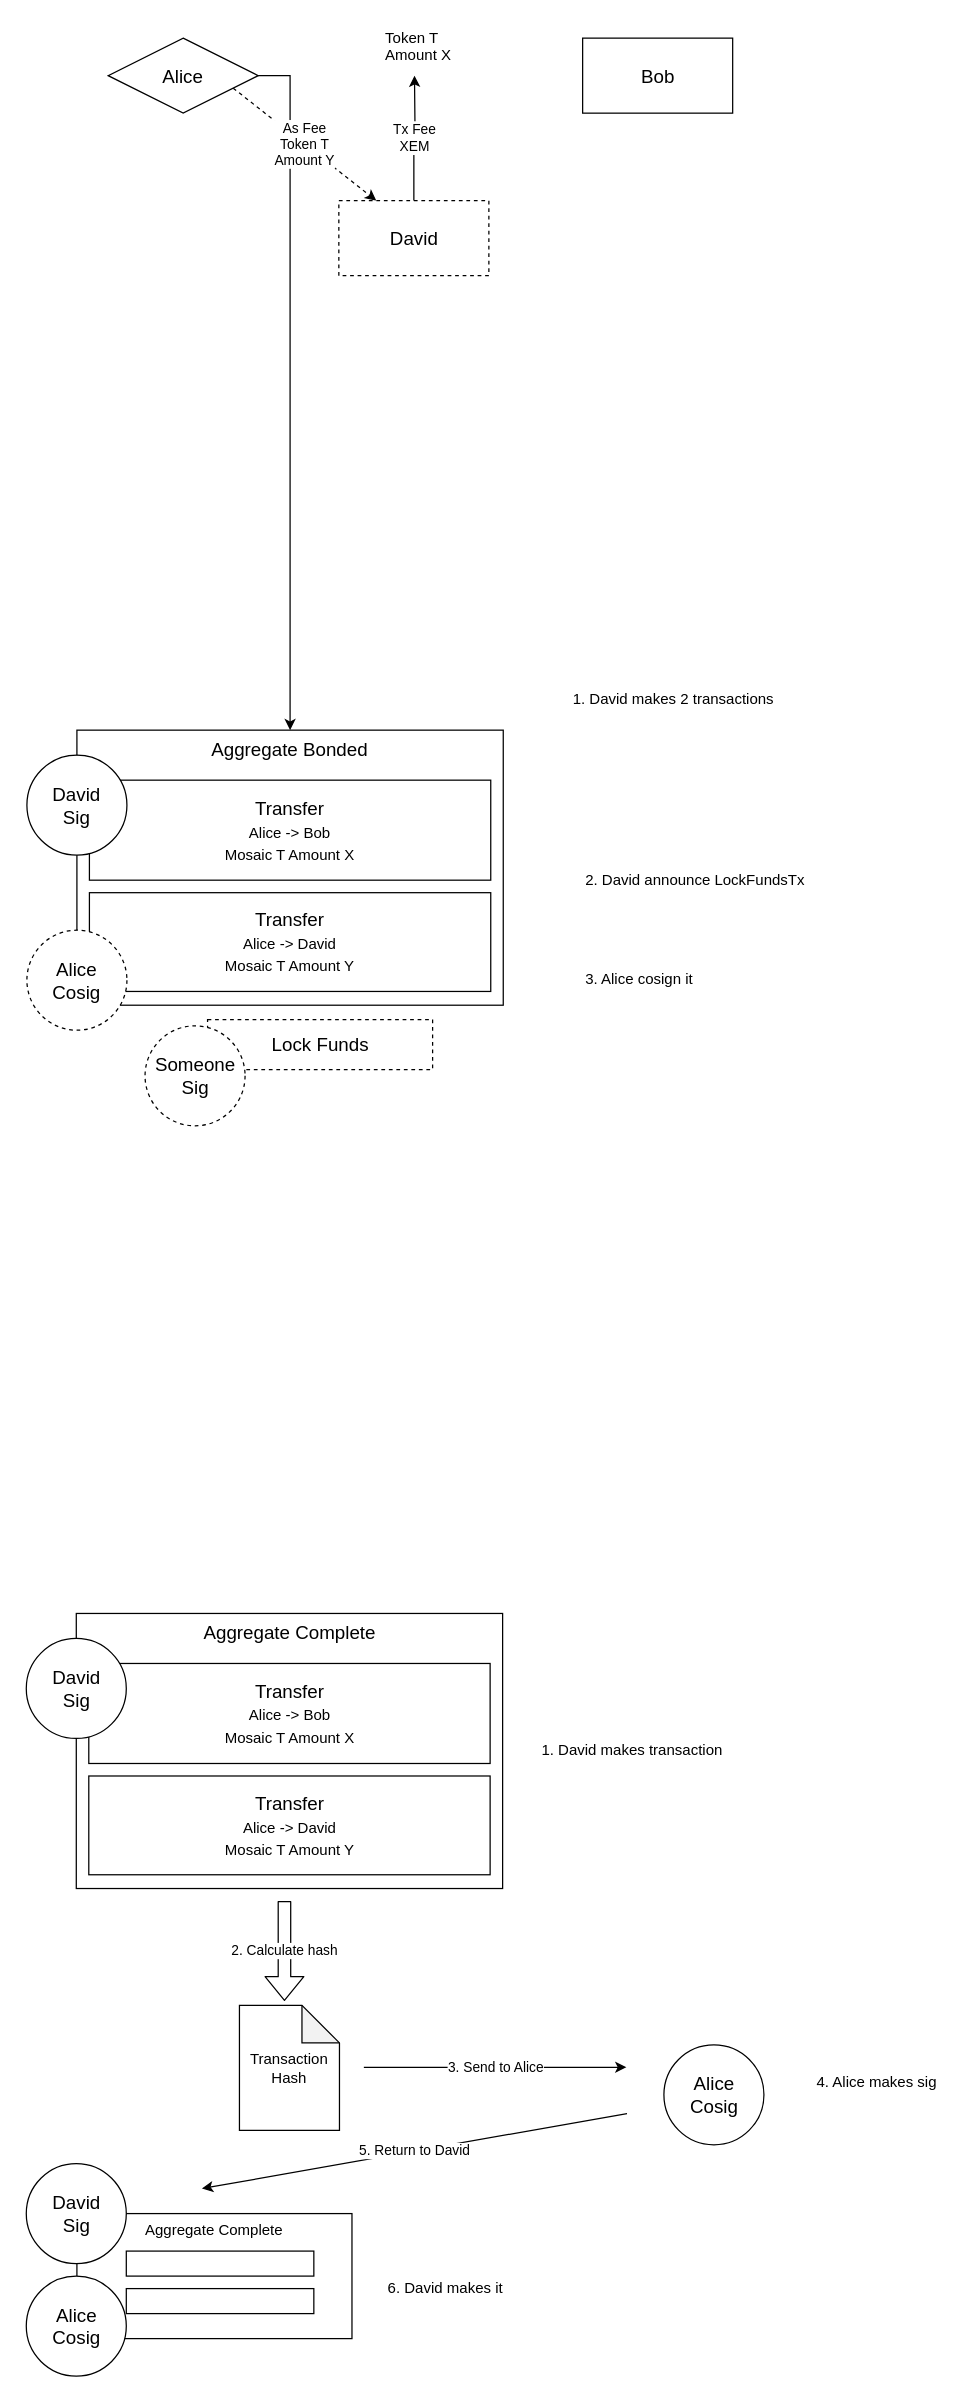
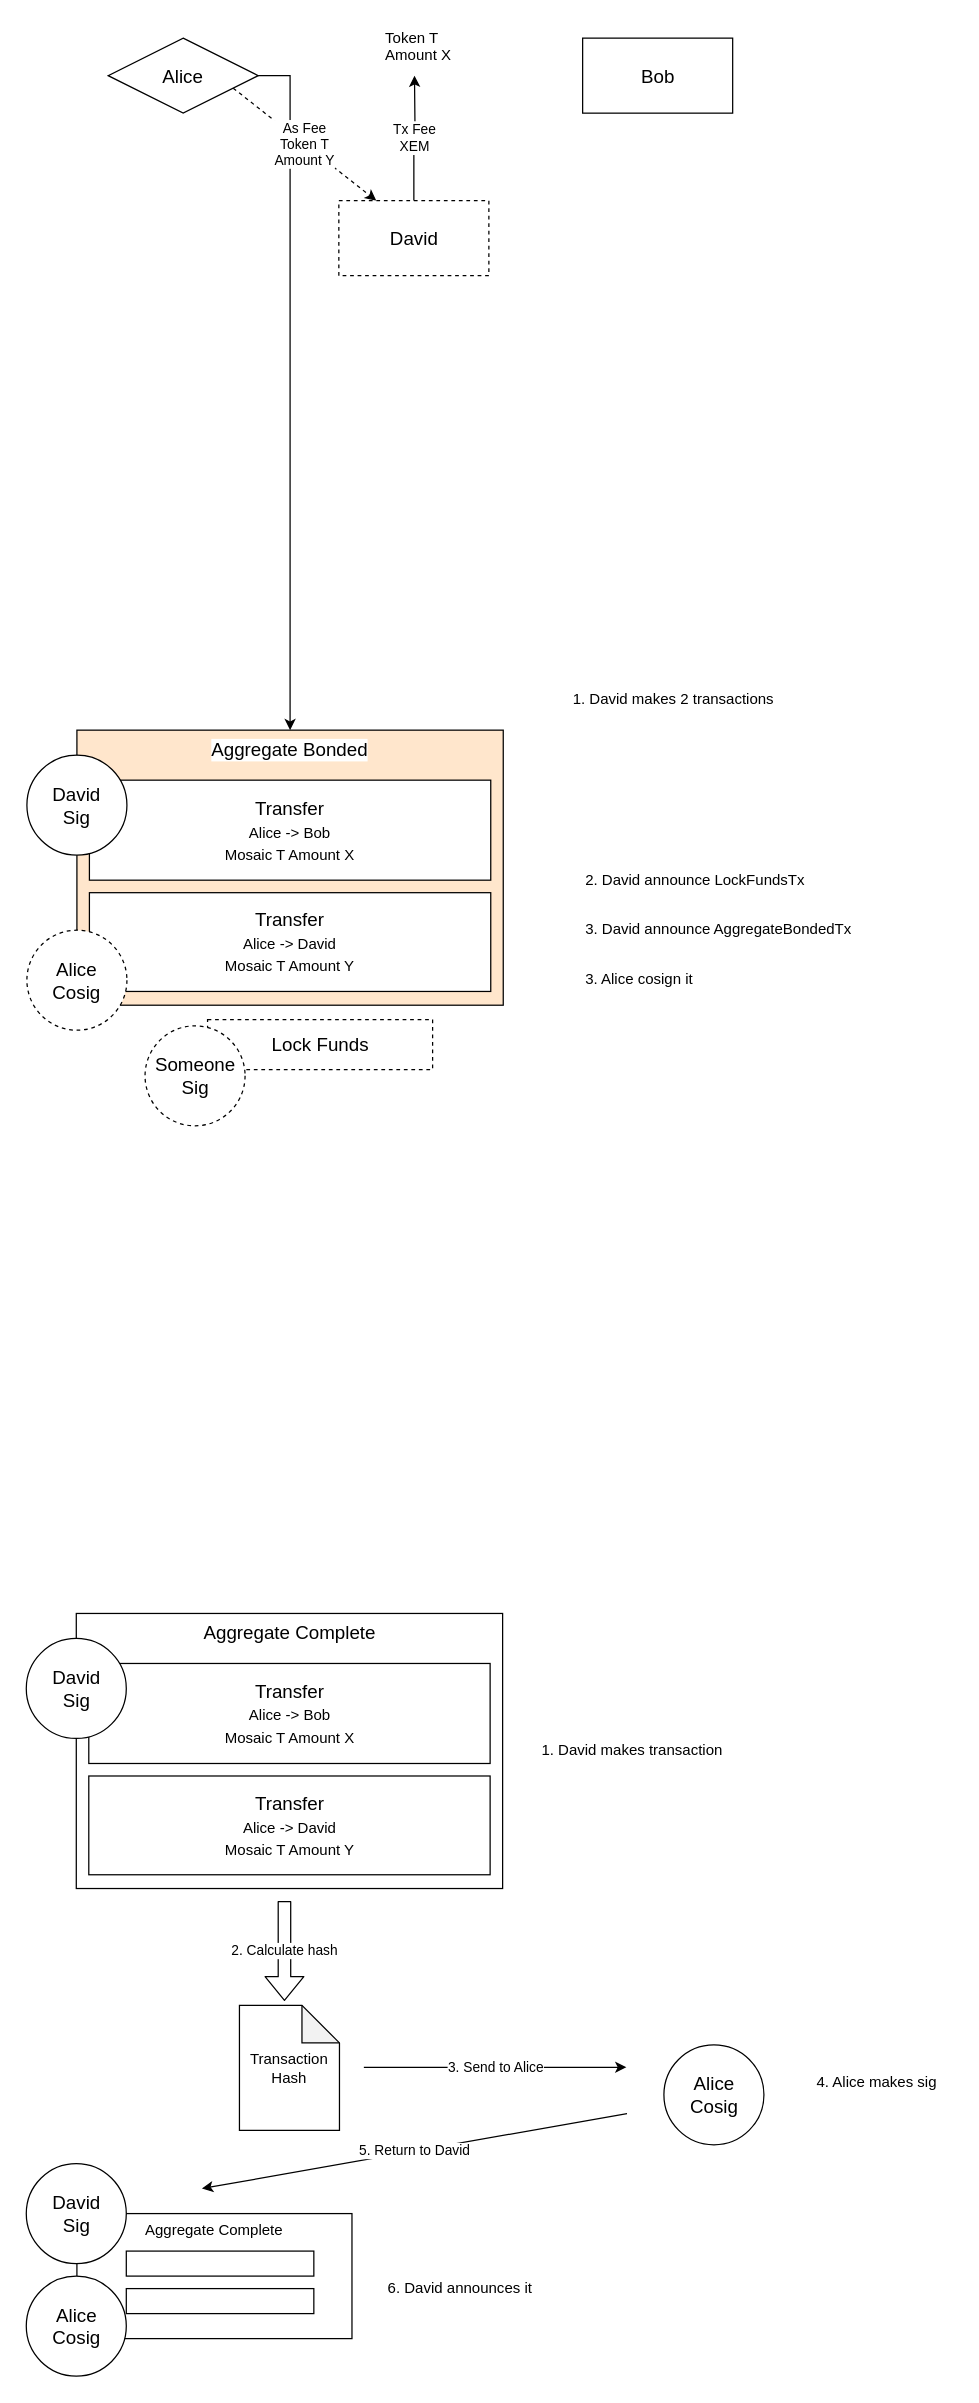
  <mxCell id="0" />
  <mxCell id="1" parent="0" />
  <mxCell id="2" style="edgeStyle=orthogonalEdgeStyle;rounded=0;orthogonalLoop=1;jettySize=auto;html=1;exitX=1;exitY=0.5;exitDx=0;exitDy=0;" parent="1" source="4" target="8" edge="1"><mxGeometry relative="1" as="geometry" /></mxCell>
  <mxCell id="3" value="As Fee&lt;br&gt;Token T&lt;br&gt;Amount Y&lt;br&gt;" style="rounded=0;orthogonalLoop=1;jettySize=auto;html=1;exitX=1;exitY=0.75;exitDx=0;exitDy=0;entryX=0.25;entryY=0;entryDx=0;entryDy=0;dashed=1;" parent="1" source="4" target="14" edge="1"><mxGeometry relative="1" as="geometry" /></mxCell>
  <mxCell id="4" value="Alice" style="rhombus;whiteSpace=wrap;html=1;labelBackgroundColor=#ffffff;fontSize=15;align=center;" parent="1" vertex="1"><mxGeometry x="86" y="30" width="120" height="60" as="geometry" /></mxCell>
  <mxCell id="5" value="Bob" style="rounded=0;whiteSpace=wrap;html=1;labelBackgroundColor=#ffffff;fontSize=15;align=center;" parent="1" vertex="1"><mxGeometry x="465.5" y="30" width="120" height="60" as="geometry" /></mxCell>
  <mxCell id="6" value="Lock Funds&lt;br&gt;" style="rounded=0;whiteSpace=wrap;html=1;labelBackgroundColor=#ffffff;fontSize=15;align=center;dashed=1;" parent="1" vertex="1"><mxGeometry x="165.5" y="815" width="180" height="40" as="geometry" /></mxCell>
  <mxCell id="7" value="Someone Sig&lt;br&gt;" style="ellipse;whiteSpace=wrap;html=1;aspect=fixed;labelBackgroundColor=none;fontSize=15;align=center;dashed=1;fillColor=#ffffff;" parent="1" vertex="1"><mxGeometry x="115.5" y="820" width="80" height="80" as="geometry" /></mxCell>
- <mxCell id="8" value="Aggregate Bonded" style="rounded=0;whiteSpace=wrap;html=1;labelBackgroundColor=#ffffff;fontSize=15;align=center;verticalAlign=top;" parent="1" vertex="1"><mxGeometry x="61" y="583.5" width="341" height="220" as="geometry" /></mxCell>
+ <mxCell id="8" value="Aggregate Bonded" style="rounded=0;whiteSpace=wrap;html=1;labelBackgroundColor=#ffffff;fontSize=15;align=center;verticalAlign=top;fillColor=#ffe6cc;" parent="1" vertex="1"><mxGeometry x="61" y="583.5" width="341" height="220" as="geometry" /></mxCell>
  <mxCell id="9" value="Transfer&lt;br&gt;&lt;font style=&quot;font-size: 12px&quot;&gt;Alice -&amp;gt; Bob&lt;/font&gt;&lt;br&gt;&lt;font style=&quot;font-size: 12px&quot;&gt;Mosaic T Amount X&lt;/font&gt;&lt;br&gt;" style="rounded=0;whiteSpace=wrap;html=1;labelBackgroundColor=#ffffff;fontSize=15;align=center;" parent="1" vertex="1"><mxGeometry x="71" y="623.5" width="321" height="80" as="geometry" /></mxCell>
  <mxCell id="10" value="&lt;font&gt;Transfer&lt;br&gt;&lt;font style=&quot;font-size: 12px&quot;&gt;Alice -&amp;gt; David&lt;/font&gt;&lt;br&gt;&lt;font style=&quot;font-size: 12px&quot;&gt;Mosaic T Amount Y&lt;/font&gt;&lt;/font&gt;&lt;br&gt;" style="rounded=0;whiteSpace=wrap;html=1;labelBackgroundColor=#ffffff;fontSize=15;align=center;" parent="1" vertex="1"><mxGeometry x="71" y="713.5" width="321" height="79" as="geometry" /></mxCell>
  <mxCell id="11" value="David&lt;br&gt;Sig&lt;br&gt;" style="ellipse;whiteSpace=wrap;html=1;aspect=fixed;labelBackgroundColor=#ffffff;fontSize=15;align=center;" parent="1" vertex="1"><mxGeometry x="21" y="603.5" width="80" height="80" as="geometry" /></mxCell>
  <mxCell id="12" value="Alice&lt;br&gt;Cosig&lt;br&gt;" style="ellipse;whiteSpace=wrap;html=1;aspect=fixed;labelBackgroundColor=#ffffff;fontSize=15;align=center;dashed=1;" parent="1" vertex="1"><mxGeometry x="21" y="743.5" width="80" height="80" as="geometry" /></mxCell>
  <mxCell id="13" value="Tx Fee&lt;br&gt;XEM&lt;br&gt;" style="edgeStyle=orthogonalEdgeStyle;rounded=0;orthogonalLoop=1;jettySize=auto;html=1;exitX=0.5;exitY=0;exitDx=0;exitDy=0;" parent="1" source="14" edge="1"><mxGeometry relative="1" as="geometry"><mxPoint x="331" y="60" as="targetPoint" /></mxGeometry></mxCell>
  <mxCell id="14" value="David" style="rounded=0;whiteSpace=wrap;html=1;labelBackgroundColor=#ffffff;fontSize=15;align=center;dashed=1;" parent="1" vertex="1"><mxGeometry x="270.5" y="160" width="120" height="60" as="geometry" /></mxCell>
  <mxCell id="15" value="Token T&lt;br&gt;Amount X&lt;br&gt;" style="text;html=1;resizable=0;points=[];autosize=1;align=left;verticalAlign=top;spacingTop=-4;" parent="1" vertex="1"><mxGeometry x="306" y="20" width="70" height="30" as="geometry" /></mxCell>
  <mxCell id="16" value="Aggregate Complete" style="rounded=0;whiteSpace=wrap;html=1;labelBackgroundColor=#ffffff;fontSize=15;align=center;verticalAlign=top;" parent="1" vertex="1"><mxGeometry x="60.5" y="1290" width="341" height="220" as="geometry" /></mxCell>
  <mxCell id="17" value="Transfer&lt;br&gt;&lt;font style=&quot;font-size: 12px&quot;&gt;Alice -&amp;gt; Bob&lt;/font&gt;&lt;br&gt;&lt;font style=&quot;font-size: 12px&quot;&gt;Mosaic T Amount X&lt;/font&gt;&lt;br&gt;" style="rounded=0;whiteSpace=wrap;html=1;labelBackgroundColor=#ffffff;fontSize=15;align=center;" parent="1" vertex="1"><mxGeometry x="70.5" y="1330" width="321" height="80" as="geometry" /></mxCell>
  <mxCell id="18" value="&lt;font&gt;Transfer&lt;br&gt;&lt;font style=&quot;font-size: 12px&quot;&gt;Alice -&amp;gt; David&lt;/font&gt;&lt;br&gt;&lt;font style=&quot;font-size: 12px&quot;&gt;Mosaic T Amount Y&lt;/font&gt;&lt;/font&gt;&lt;br&gt;" style="rounded=0;whiteSpace=wrap;html=1;labelBackgroundColor=#ffffff;fontSize=15;align=center;" parent="1" vertex="1"><mxGeometry x="70.5" y="1420" width="321" height="79" as="geometry" /></mxCell>
  <mxCell id="19" value="David&lt;br&gt;Sig&lt;br&gt;" style="ellipse;whiteSpace=wrap;html=1;aspect=fixed;labelBackgroundColor=#ffffff;fontSize=15;align=center;" parent="1" vertex="1"><mxGeometry x="20.5" y="1310" width="80" height="80" as="geometry" /></mxCell>
  <mxCell id="20" value="Alice&lt;br&gt;Cosig&lt;br&gt;" style="ellipse;whiteSpace=wrap;html=1;aspect=fixed;labelBackgroundColor=#ffffff;fontSize=15;align=center;" parent="1" vertex="1"><mxGeometry x="530.5" y="1635" width="80" height="80" as="geometry" /></mxCell>
  <mxCell id="21" value="2. Calculate hash" style="shape=flexArrow;endArrow=classic;html=1;" parent="1" edge="1"><mxGeometry width="50" height="50" relative="1" as="geometry"><mxPoint x="227" y="1520" as="sourcePoint" /><mxPoint x="227" y="1600" as="targetPoint" /></mxGeometry></mxCell>
  <mxCell id="22" value="Transaction&lt;br&gt;Hash" style="shape=note;whiteSpace=wrap;html=1;backgroundOutline=1;darkOpacity=0.05;" parent="1" vertex="1"><mxGeometry x="191" y="1603.5" width="80" height="100" as="geometry" /></mxCell>
  <mxCell id="23" value="3. Send to Alice" style="endArrow=classic;html=1;" parent="1" edge="1"><mxGeometry width="50" height="50" relative="1" as="geometry"><mxPoint x="290.5" y="1653" as="sourcePoint" /><mxPoint x="500.5" y="1653" as="targetPoint" /></mxGeometry></mxCell>
  <mxCell id="24" value="5. Return to David" style="endArrow=classic;html=1;" parent="1" edge="1"><mxGeometry width="50" height="50" relative="1" as="geometry"><mxPoint x="501" y="1690" as="sourcePoint" /><mxPoint x="161" y="1750" as="targetPoint" /></mxGeometry></mxCell>
  <mxCell id="25" value="1. David makes transaction" style="text;html=1;resizable=0;points=[];autosize=1;align=left;verticalAlign=top;spacingTop=-4;" parent="1" vertex="1"><mxGeometry x="430.5" y="1390" width="160" height="20" as="geometry" /></mxCell>
  <mxCell id="26" value="4. Alice makes sig" style="text;html=1;resizable=0;points=[];autosize=1;align=left;verticalAlign=top;spacingTop=-4;" parent="1" vertex="1"><mxGeometry x="651" y="1655" width="110" height="20" as="geometry" /></mxCell>
  <mxCell id="27" value="Aggregate Complete" style="rounded=0;whiteSpace=wrap;html=1;verticalAlign=top;" parent="1" vertex="1"><mxGeometry x="61" y="1770" width="220" height="100" as="geometry" /></mxCell>
  <mxCell id="28" value="David&lt;br&gt;Sig&lt;br&gt;" style="ellipse;whiteSpace=wrap;html=1;aspect=fixed;labelBackgroundColor=#ffffff;fontSize=15;align=center;" parent="1" vertex="1"><mxGeometry x="20.5" y="1730" width="80" height="80" as="geometry" /></mxCell>
  <mxCell id="29" value="Alice&lt;br&gt;Cosig&lt;br&gt;" style="ellipse;whiteSpace=wrap;html=1;aspect=fixed;labelBackgroundColor=#ffffff;fontSize=15;align=center;" parent="1" vertex="1"><mxGeometry x="20.5" y="1820" width="80" height="80" as="geometry" /></mxCell>
- <mxCell id="30" value="6. David makes it" style="text;html=1;resizable=0;points=[];autosize=1;align=left;verticalAlign=top;spacingTop=-4;" parent="1" vertex="1"><mxGeometry x="308" y="1820" width="130" height="20" as="geometry" /></mxCell>
+ <mxCell id="30" value="6. David announces it" style="text;html=1;resizable=0;points=[];autosize=1;align=left;verticalAlign=top;spacingTop=-4;" parent="1" vertex="1"><mxGeometry x="308" y="1820" width="130" height="20" as="geometry" /></mxCell>
  <mxCell id="31" value="" style="rounded=0;whiteSpace=wrap;html=1;" parent="1" vertex="1"><mxGeometry x="100.5" y="1800" width="150" height="20" as="geometry" /></mxCell>
  <mxCell id="32" value="" style="rounded=0;whiteSpace=wrap;html=1;" parent="1" vertex="1"><mxGeometry x="100.5" y="1830" width="150" height="20" as="geometry" /></mxCell>
  <mxCell id="33" value="1. David makes 2 transactions" style="text;html=1;resizable=0;points=[];autosize=1;align=left;verticalAlign=top;spacingTop=-4;" vertex="1" parent="1"><mxGeometry x="455.5" y="548.5" width="180" height="20" as="geometry" /></mxCell>
  <mxCell id="34" value="2. David announce LockFundsTx" style="text;html=1;resizable=0;points=[];autosize=1;align=left;verticalAlign=top;spacingTop=-4;" vertex="1" parent="1"><mxGeometry x="465.5" y="693.5" width="190" height="20" as="geometry" /></mxCell>
+ <mxCell id="35" value="3. David announce AggregateBondedTx" style="text;html=1;resizable=0;points=[];autosize=1;align=left;verticalAlign=top;spacingTop=-4;" vertex="1" parent="1"><mxGeometry x="465.5" y="733" width="230" height="20" as="geometry" /></mxCell>
  <mxCell id="36" value="3. Alice cosign it" style="text;html=1;resizable=0;points=[];autosize=1;align=left;verticalAlign=top;spacingTop=-4;" vertex="1" parent="1"><mxGeometry x="465.5" y="772.5" width="100" height="20" as="geometry" /></mxCell>
